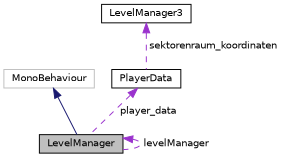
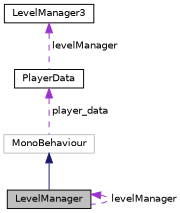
  digraph {
    node [color=black fillcolor=white fontname=Helvetica fontsize=10 shape=record style=filled]
    edge [color=darkorchid3 dir=back fontname=Helvetica fontsize=10 labelfontname=Helvetica labelfontsize=10 style=dashed]
    n1 [fillcolor=grey75 fontcolor=black height=0.2 label=LevelManager width=0.4]
    n2 [color=grey75 height=0.2 label=MonoBehaviour width=0.4]
    n3 [height=0.2 label=PlayerData width=0.4]
    n4 [height=0.2 label=LevelManager3 width=0.4]
    n1 -> n1 [label=" levelManager"]
    n2 -> n1 [color=midnightblue style=solid]
-   n3 -> n1 [label=" player_data"]
-   n4 -> n3 [label=" sektorenraum_koordinaten"]
+   n3 -> n2 [label=" player_data"]
+   n4 -> n3 [label=" levelManager"]
  }
